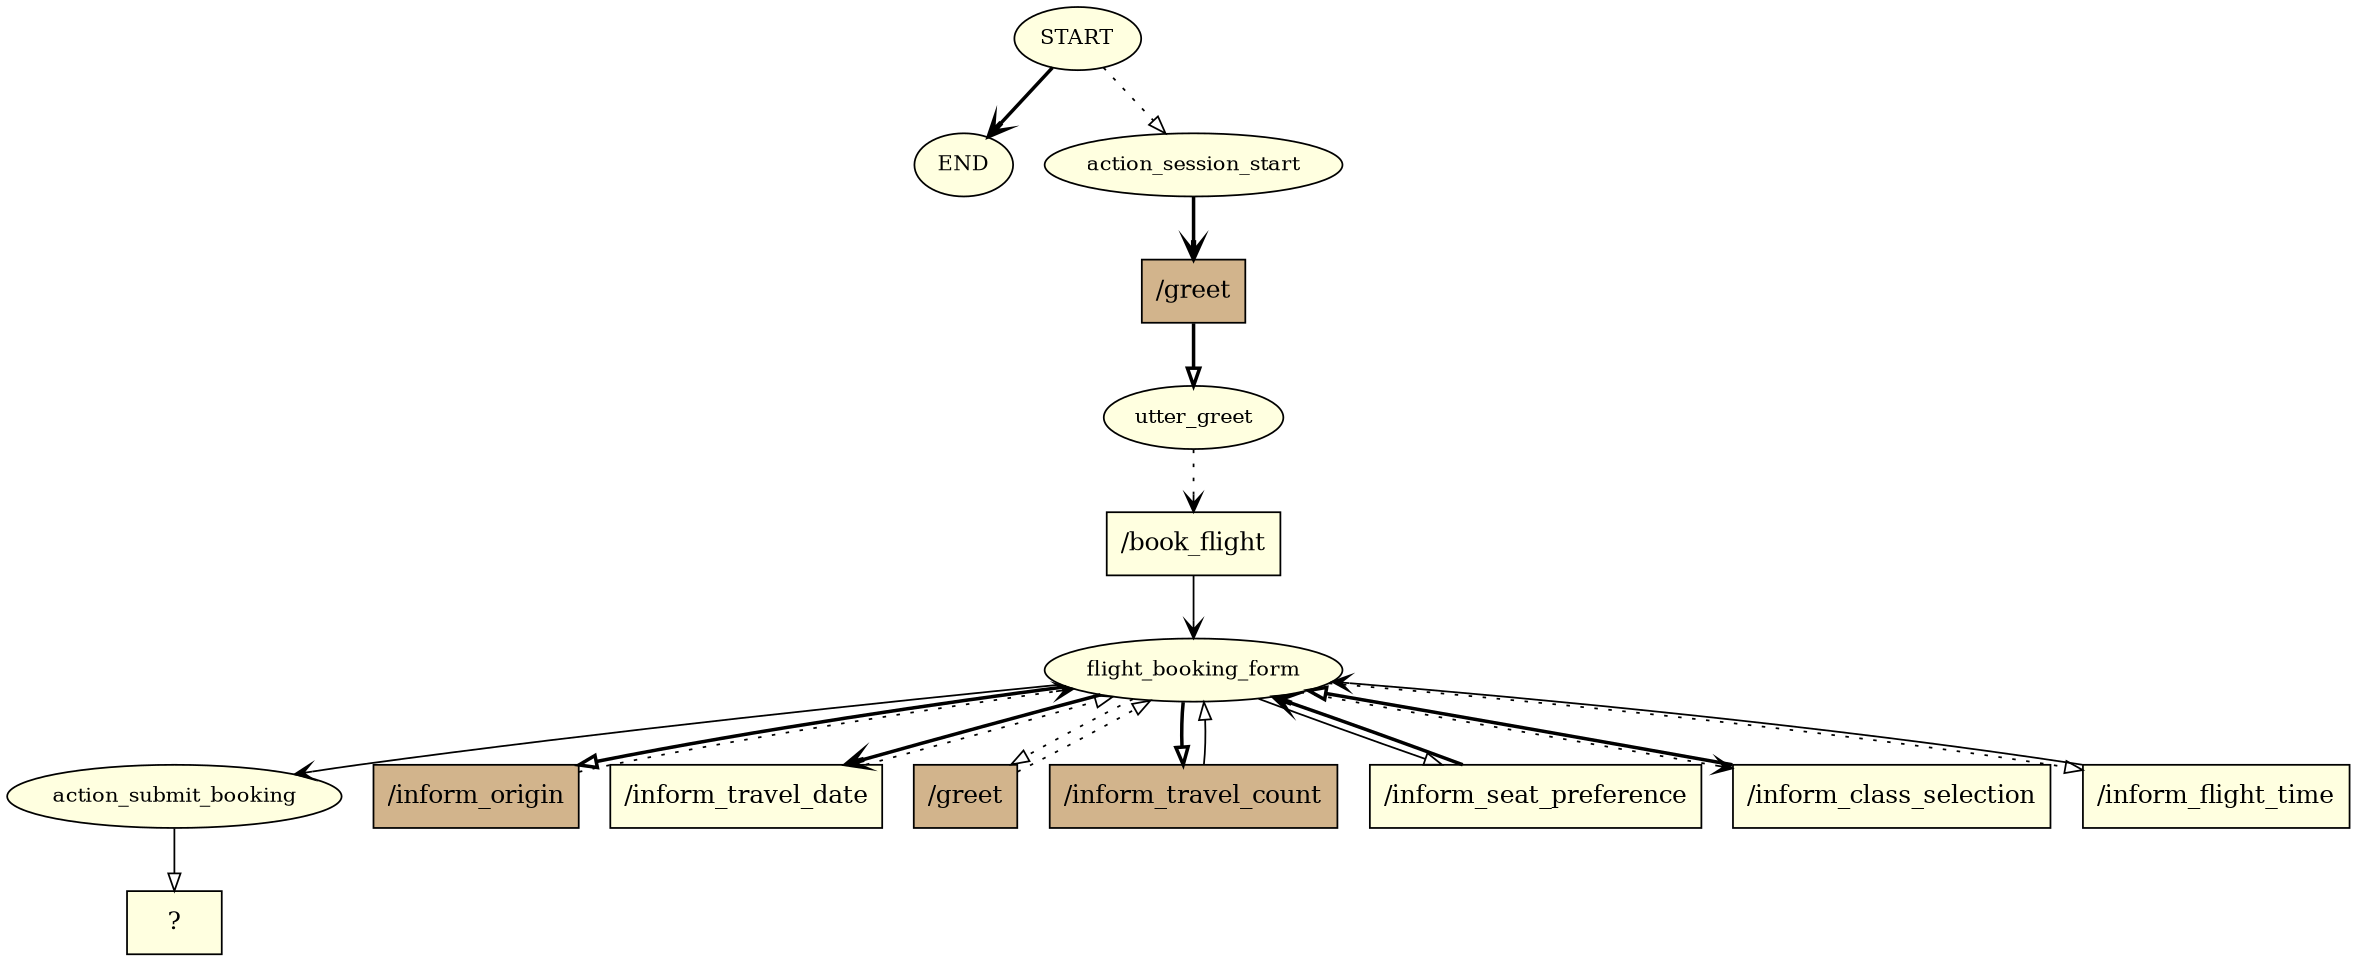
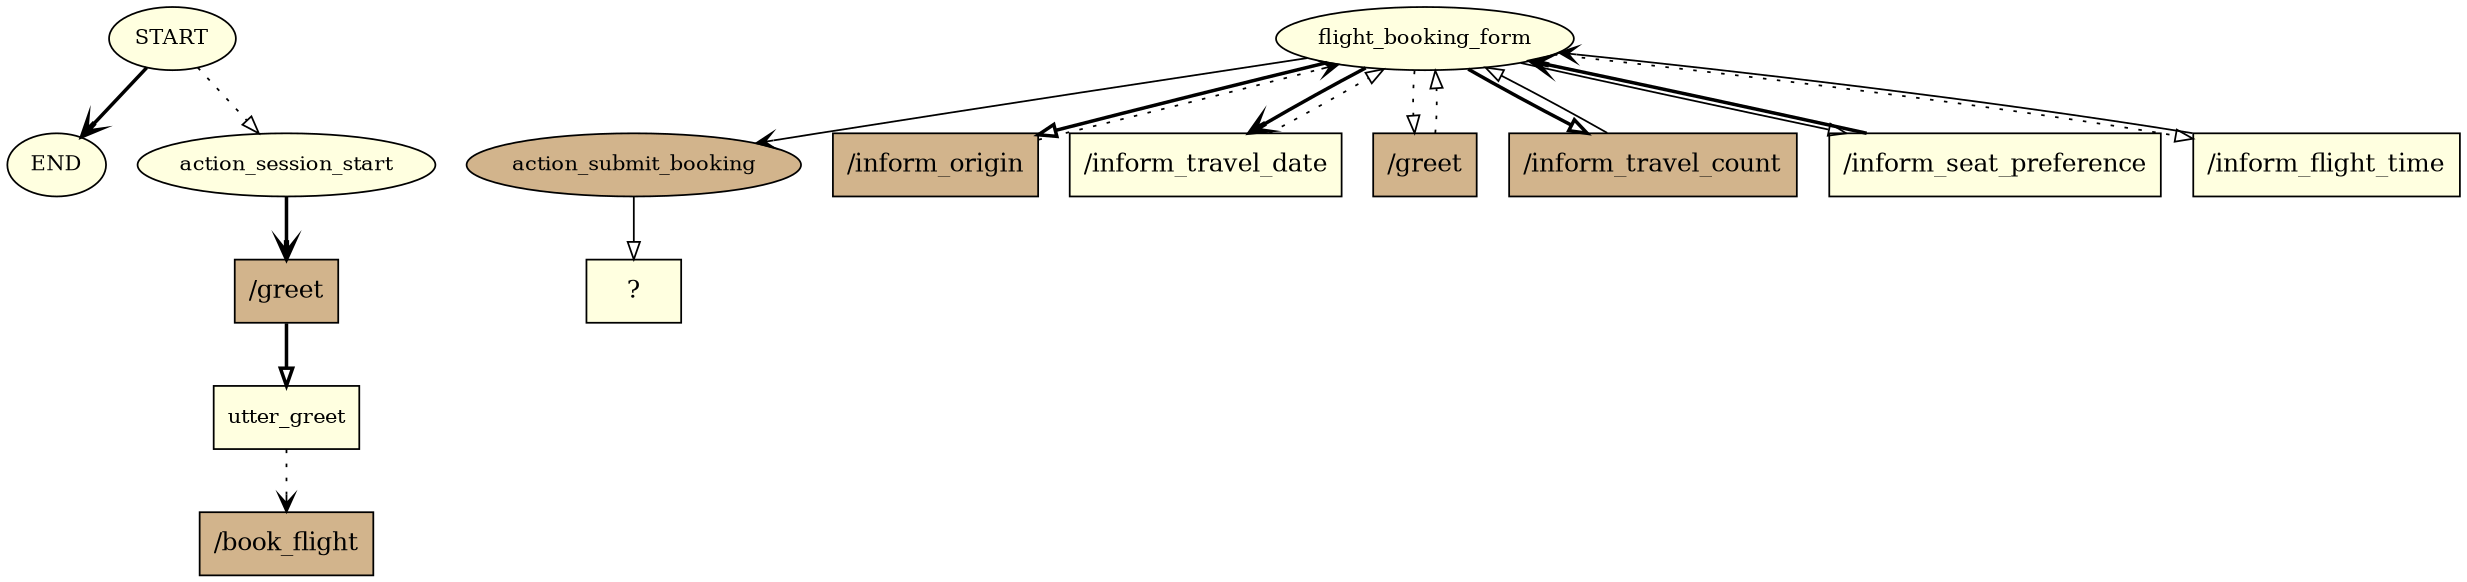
  digraph {
    node [fillcolor=lightyellow style=filled shape=rect]
    edge [arrowhead=onormal style=bold]
    n1 [fontsize=12 label=START shape=""]
    n2 [fontsize=12 label=END shape=""]
    n3 [fontsize=12 label=action_session_start shape=""]
    n4 [fillcolor=tan label="/greet"]
-   n5 [fontsize=12 label=utter_greet shape=""]
-   n6 [label="/book_flight"]
+   n5 [fontsize=12 label=utter_greet shape=box]
+   n6 [fillcolor=tan label="/book_flight"]
    n7 [fontsize=12 label=flight_booking_form shape=""]
-   n8 [fontsize=12 label=action_submit_booking shape=""]
+   n8 [fillcolor=tan fontsize=12 label=action_submit_booking shape=""]
    n9 [fillcolor=tan label="/inform_origin"]
    n10 [label="/inform_travel_date"]
    n11 [fillcolor=tan label="/greet"]
    n12 [fillcolor=tan label="/inform_travel_count"]
    n13 [label="/inform_seat_preference"]
-   n14 [label="/inform_class_selection"]
    n15 [label="/inform_flight_time"]
    n16 [label="  ?  "]
    n1 -> n2 [arrowhead=vee]
    n1 -> n3 [style=dotted]
    n3 -> n4 [arrowhead=vee]
    n4 -> n5
    n5 -> n6 [arrowhead=vee style=dotted]
-   n6 -> n7 [arrowhead=vee style=solid]
    n7 -> n8 [arrowhead=vee style=solid]
    n7 -> n9
    n7 -> n10 [arrowhead=vee]
    n7 -> n11 [style=dotted]
    n7 -> n12
    n7 -> n13 [style=solid]
-   n7 -> n14 [arrowhead=vee style=dotted]
    n7 -> n15 [style=dotted]
    n8 -> n16 [style=solid]
    n9 -> n7 [arrowhead=vee style=dotted]
    n10 -> n7 [style=dotted]
    n11 -> n7 [style=dotted]
    n12 -> n7 [style=solid]
    n13 -> n7 [arrowhead=vee]
-   n14 -> n7
    n15 -> n7 [arrowhead=vee style=solid]
  }
